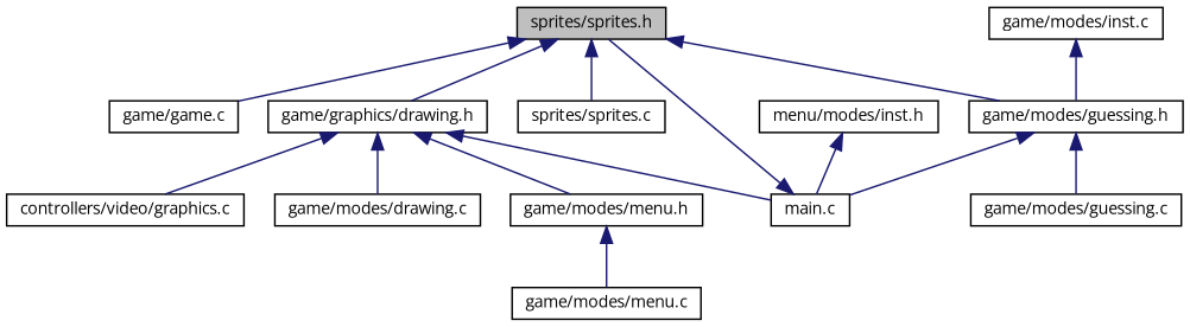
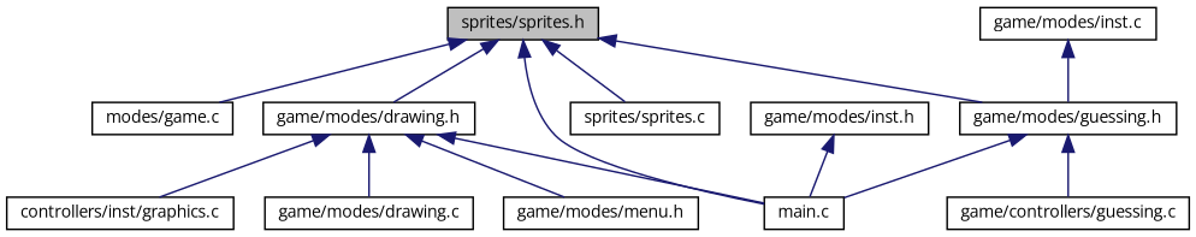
  digraph {
    fontname="Open Sans"
    node [color=black fillcolor=white fontname="Open Sans" fontsize=10 shape=record style=filled]
    edge [color=midnightblue dir=back fontname="Open Sans" fontsize=10 labelfontname=Helvetica labelfontsize=10 style=solid]
    n1 [fillcolor=grey75 fontcolor=black height=0.2 label="sprites/sprites.h" width=0.4]
-   n2 [height=0.2 label="game/game.c" width=0.4]
-   n3 [height=0.2 label="game/graphics/drawing.h" width=0.4]
+   n2 [height=0.2 label="modes/game.c" width=0.4]
+   n3 [height=0.2 label="game/modes/drawing.h" width=0.4]
    n4 [height=0.2 label="main.c" width=0.4]
    n5 [height=0.2 label="game/modes/guessing.h" width=0.4]
    n6 [height=0.2 label="sprites/sprites.c" width=0.4]
-   n7 [height=0.2 label="controllers/video/graphics.c" width=0.4]
+   n7 [height=0.2 label="controllers/inst/graphics.c" width=0.4]
    n8 [height=0.2 label="game/modes/drawing.c" width=0.4]
    n9 [height=0.2 label="game/modes/menu.h" width=0.4]
-   n10 [height=0.2 label="game/modes/guessing.c" width=0.4]
-   n11 [height=0.2 label="menu/modes/inst.h" width=0.4]
-   n12 [height=0.2 label="game/modes/menu.c" width=0.4]
+   n10 [height=0.2 label="game/controllers/guessing.c" width=0.4]
+   n11 [height=0.2 label="game/modes/inst.h" width=0.4]
    n13 [height=0.2 label="game/modes/inst.c" width=0.4]
    n1 -> n2
    n1 -> n3
-   n4 -> n1
+   n1 -> n4
    n1 -> n5
    n1 -> n6
    n3 -> n4
    n3 -> n7
    n3 -> n8
    n3 -> n9
    n5 -> n4
    n5 -> n10
-   n9 -> n12
    n11 -> n4
    n13 -> n5
  }
